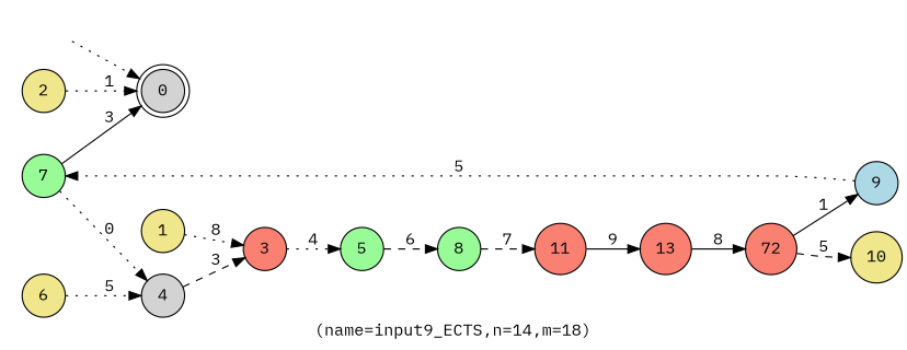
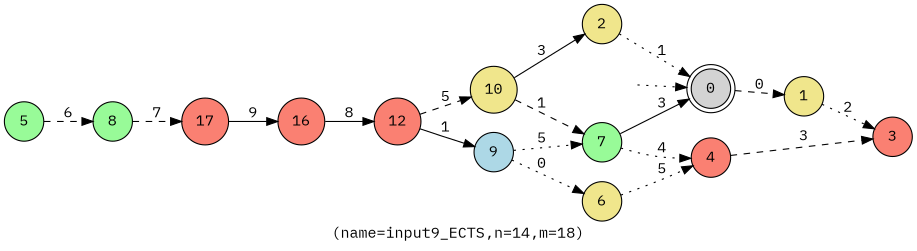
  digraph {
    fontname="IBM Plex Mono"
    label="(name=input9_ECTS,n=14,m=18)"
    rankdir=LR
    node [fontname="IBM Plex Mono" style=filled fillcolor=khaki shape=circle]
    edge [fontname="IBM Plex Mono" style=dotted]
    _nil [style=invis fillcolor="" shape=""]
    0 [fillcolor=lightgrey shape=doublecircle]
    1
    3 [fillcolor=salmon]
    5 [fillcolor=palegreen]
    7 [fillcolor=palegreen]
-   4 [fillcolor=lightgrey]
+   4 [fillcolor=salmon]
    9 [fillcolor=lightblue]
    6
    2
    10
-   12 [fillcolor=salmon label=72]
+   12 [fillcolor=salmon]
    8 [fillcolor=palegreen]
-   11 [fillcolor=salmon]
-   13 [fillcolor=salmon]
+   11 [fillcolor=salmon label=17]
+   13 [fillcolor=salmon label=16]
    _nil -> 0
-   1 -> 3 [label=8]
-   3 -> 5 [label=4]
+   0 -> 1 [label=0 style=dashed]
+   1 -> 3 [label=2]
    5 -> 8 [label=6 style=dashed]
    7 -> 0 [label=3 style=solid]
-   7 -> 4 [label=0]
+   7 -> 4 [label=4]
    4 -> 3 [label=3 style=dashed]
    9 -> 7 [label=5]
+   9 -> 6 [label=0]
    6 -> 4 [label=5]
    2 -> 0 [label=1]
+   10 -> 7 [label=1 style=dashed]
+   10 -> 2 [label=3 style=solid]
    12 -> 9 [label=1 style=solid]
    12 -> 10 [label=5 style=dashed]
    8 -> 11 [label=7 style=dashed]
    11 -> 13 [label=9 style=solid]
    13 -> 12 [label=8 style=solid]
  }
